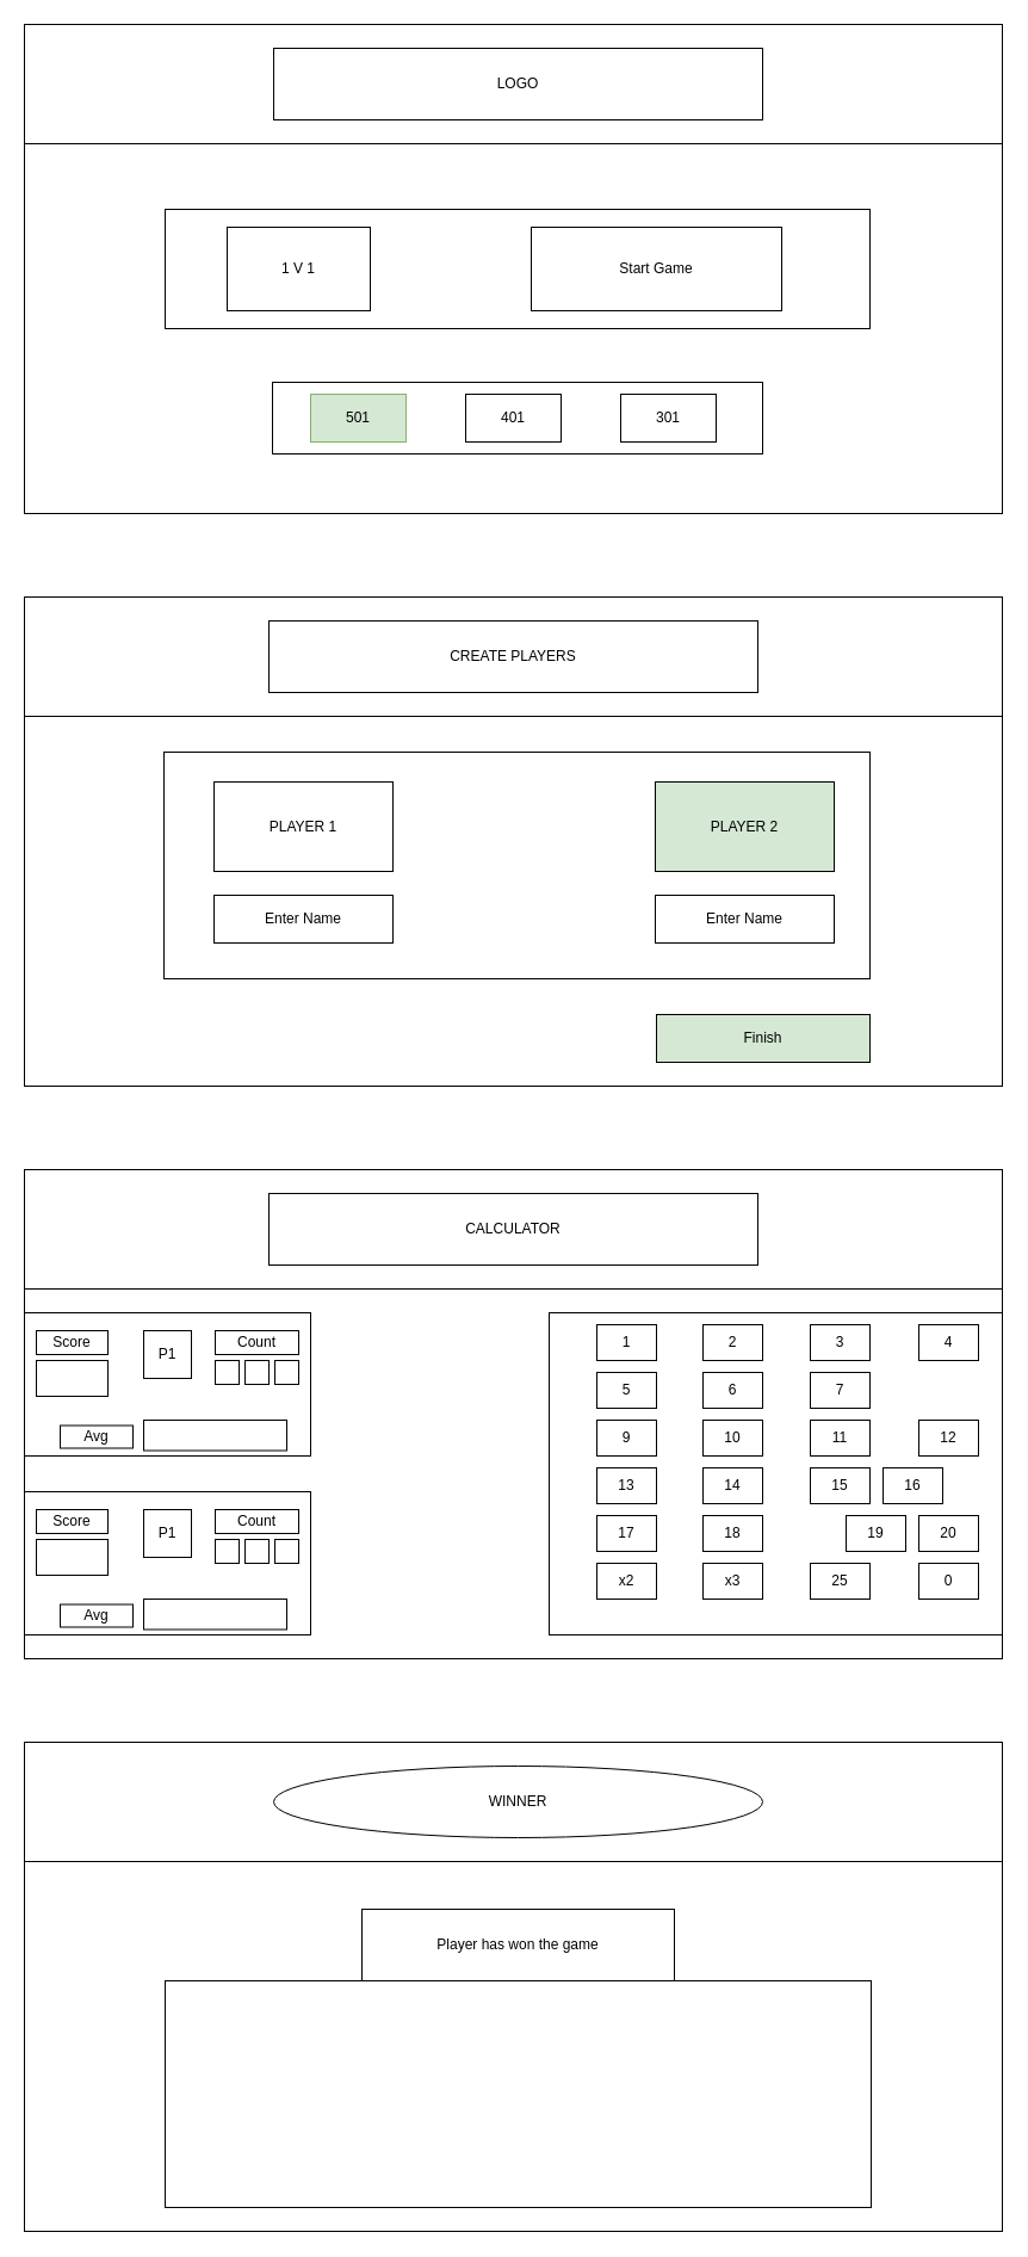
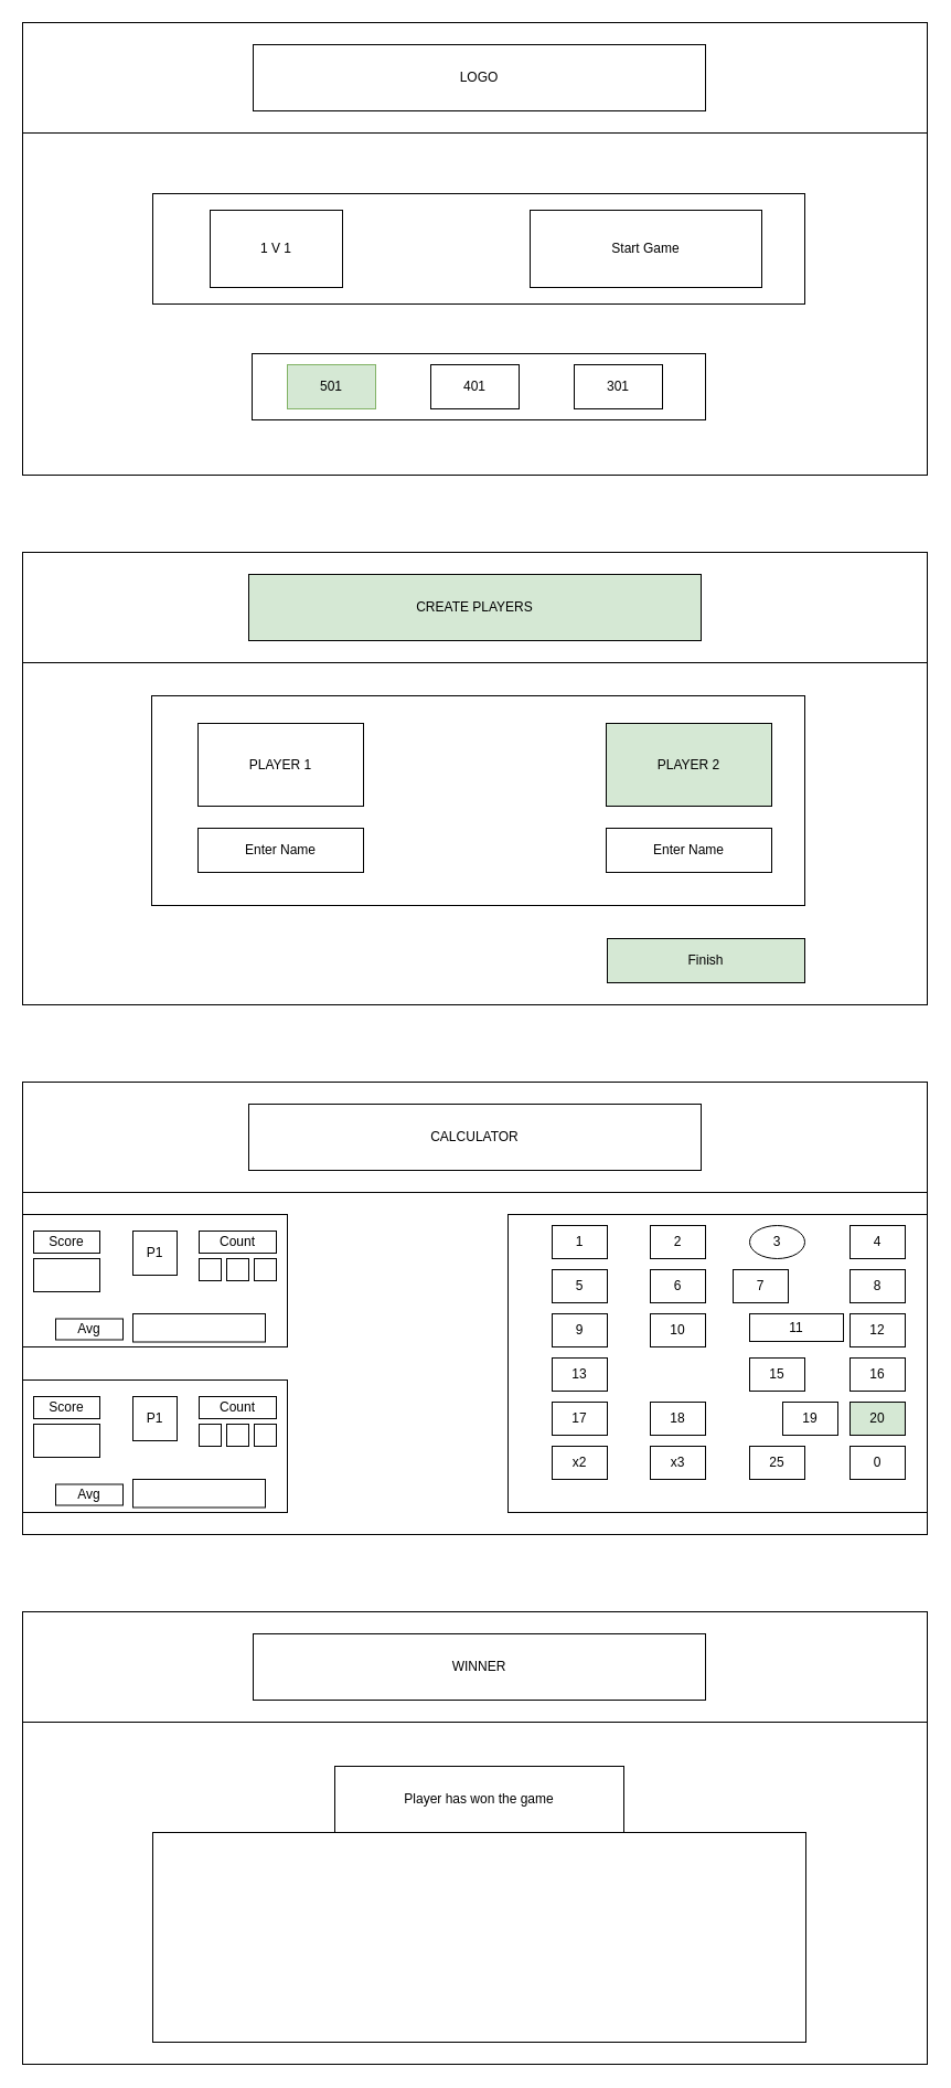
  <mxCell id="0" />
  <mxCell id="1" parent="0" />
  <mxCell id="2" value="" style="rounded=0;whiteSpace=wrap;html=1;" vertex="1" parent="1"><mxGeometry width="820" height="410" as="geometry" x="20" y="20" /></mxCell>
  <mxCell id="3" value="" style="rounded=0;whiteSpace=wrap;html=1;" vertex="1" parent="1"><mxGeometry y="500" width="820" height="410" as="geometry" x="20" /></mxCell>
  <mxCell id="4" value="" style="rounded=0;whiteSpace=wrap;html=1;" vertex="1" parent="1"><mxGeometry y="980" width="820" height="410" as="geometry" x="20" /></mxCell>
  <mxCell id="5" value="" style="rounded=0;whiteSpace=wrap;html=1;" vertex="1" parent="1"><mxGeometry y="1460" width="820" height="410" as="geometry" x="20" /></mxCell>
  <mxCell id="6" value="" style="rounded=0;whiteSpace=wrap;html=1;" vertex="1" parent="1"><mxGeometry width="820" height="100" as="geometry" x="20" y="20" /></mxCell>
  <mxCell id="7" value="" style="rounded=0;whiteSpace=wrap;html=1;" vertex="1" parent="1"><mxGeometry y="500" width="820" height="100" as="geometry" x="20" /></mxCell>
  <mxCell id="8" value="" style="rounded=0;whiteSpace=wrap;html=1;" vertex="1" parent="1"><mxGeometry y="980" width="820" height="100" as="geometry" x="20" /></mxCell>
  <mxCell id="9" value="" style="rounded=0;whiteSpace=wrap;html=1;" vertex="1" parent="1"><mxGeometry y="1460" width="820" height="100" as="geometry" x="20" /></mxCell>
  <mxCell id="10" value="LOGO" style="rounded=0;whiteSpace=wrap;html=1;" vertex="1" parent="1"><mxGeometry x="229" y="40" width="410" height="60" as="geometry" /></mxCell>
  <mxCell id="11" value="" style="rounded=0;whiteSpace=wrap;html=1;" vertex="1" parent="1"><mxGeometry x="138" y="175" width="591" height="100" as="geometry" /></mxCell>
  <mxCell id="12" value="" style="rounded=0;whiteSpace=wrap;html=1;" vertex="1" parent="1"><mxGeometry x="228" y="320" width="411" height="60" as="geometry" /></mxCell>
  <mxCell id="13" value="501" style="rounded=0;whiteSpace=wrap;html=1;fillColor=#d5e8d4;strokeColor=#82b366;" vertex="1" parent="1"><mxGeometry x="260" y="330" width="80" height="40" as="geometry" /></mxCell>
  <mxCell id="14" value="401" style="rounded=0;whiteSpace=wrap;html=1;" vertex="1" parent="1"><mxGeometry x="390" y="330" width="80" height="40" as="geometry" /></mxCell>
  <mxCell id="15" value="301" style="rounded=0;whiteSpace=wrap;html=1;" vertex="1" parent="1"><mxGeometry x="520" y="330" width="80" height="40" as="geometry" /></mxCell>
  <mxCell id="16" value="1 V 1" style="rounded=0;whiteSpace=wrap;html=1;" vertex="1" parent="1"><mxGeometry x="190" y="190" width="120" height="70" as="geometry" /></mxCell>
- <mxCell id="17" value="Start Game" style="rounded=0;whiteSpace=wrap;html=1;" vertex="1" parent="1"><mxGeometry x="445" y="190" width="210" height="70" as="geometry" /></mxCell>
- <mxCell id="18" value="CREATE PLAYERS" style="rounded=0;whiteSpace=wrap;html=1;" vertex="1" parent="1"><mxGeometry x="225" y="520" width="410" height="60" as="geometry" /></mxCell>
+ <mxCell id="17" value="Start Game" style="rounded=0;whiteSpace=wrap;html=1;" vertex="1" parent="1"><mxGeometry x="480" y="190" width="210" height="70" as="geometry" /></mxCell>
+ <mxCell id="18" value="CREATE PLAYERS" style="rounded=0;whiteSpace=wrap;html=1;fillColor=#d5e8d4;" vertex="1" parent="1"><mxGeometry x="225" y="520" width="410" height="60" as="geometry" /></mxCell>
  <mxCell id="19" value="" style="rounded=0;whiteSpace=wrap;html=1;" vertex="1" parent="1"><mxGeometry x="137" y="630" width="592" height="190" as="geometry" /></mxCell>
  <mxCell id="20" value="PLAYER 1" style="rounded=0;whiteSpace=wrap;html=1;" vertex="1" parent="1"><mxGeometry x="179" y="655" width="150" height="75" as="geometry" /></mxCell>
  <mxCell id="21" value="PLAYER 2" style="rounded=0;whiteSpace=wrap;html=1;fillColor=#d5e8d4;" vertex="1" parent="1"><mxGeometry x="549" y="655" width="150" height="75" as="geometry" /></mxCell>
  <mxCell id="22" value="Enter Name" style="rounded=0;whiteSpace=wrap;html=1;" vertex="1" parent="1"><mxGeometry x="179" y="750" width="150" height="40" as="geometry" /></mxCell>
  <mxCell id="23" value="Enter Name" style="rounded=0;whiteSpace=wrap;html=1;" vertex="1" parent="1"><mxGeometry x="549" y="750" width="150" height="40" as="geometry" /></mxCell>
  <mxCell id="24" value="Finish" style="rounded=0;whiteSpace=wrap;html=1;fillColor=#d5e8d4;" vertex="1" parent="1"><mxGeometry x="550" y="850" width="179" height="40" as="geometry" /></mxCell>
  <mxCell id="25" value="CALCULATOR" style="rounded=0;whiteSpace=wrap;html=1;" vertex="1" parent="1"><mxGeometry x="225" y="1000" width="410" height="60" as="geometry" /></mxCell>
  <mxCell id="26" value="" style="rounded=0;whiteSpace=wrap;html=1;" vertex="1" parent="1"><mxGeometry y="1100" width="240" height="120" as="geometry" x="20" /></mxCell>
  <mxCell id="27" value="" style="rounded=0;whiteSpace=wrap;html=1;" vertex="1" parent="1"><mxGeometry x="460" y="1100" width="380" height="270" as="geometry" /></mxCell>
  <mxCell id="28" value="1" style="rounded=0;whiteSpace=wrap;html=1;" vertex="1" parent="1"><mxGeometry x="500" y="1110" width="50" height="30" as="geometry" /></mxCell>
  <mxCell id="29" value="2" style="rounded=0;whiteSpace=wrap;html=1;" vertex="1" parent="1"><mxGeometry x="589" y="1110" width="50" height="30" as="geometry" /></mxCell>
- <mxCell id="30" value="3" style="rounded=0;whiteSpace=wrap;html=1;" vertex="1" parent="1"><mxGeometry x="679" y="1110" width="50" height="30" as="geometry" /></mxCell>
+ <mxCell id="30" value="3" style="ellipse;whiteSpace=wrap;html=1;" vertex="1" parent="1"><mxGeometry x="679" y="1110" width="50" height="30" as="geometry" /></mxCell>
  <mxCell id="31" value="4" style="rounded=0;whiteSpace=wrap;html=1;" vertex="1" parent="1"><mxGeometry x="770" y="1110" width="50" height="30" as="geometry" /></mxCell>
  <mxCell id="32" value="5" style="rounded=0;whiteSpace=wrap;html=1;" vertex="1" parent="1"><mxGeometry x="500" y="1150" width="50" height="30" as="geometry" /></mxCell>
  <mxCell id="33" value="6" style="rounded=0;whiteSpace=wrap;html=1;" vertex="1" parent="1"><mxGeometry x="589" y="1150" width="50" height="30" as="geometry" /></mxCell>
- <mxCell id="34" value="7" style="rounded=0;whiteSpace=wrap;html=1;" vertex="1" parent="1"><mxGeometry x="679" y="1150" width="50" height="30" as="geometry" /></mxCell>
+ <mxCell id="34" value="7" style="rounded=0;whiteSpace=wrap;html=1;" vertex="1" parent="1"><mxGeometry x="664" y="1150" width="50" height="30" as="geometry" /></mxCell>
+ <mxCell id="35" value="8" style="rounded=0;whiteSpace=wrap;html=1;" vertex="1" parent="1"><mxGeometry x="770" y="1150" width="50" height="30" as="geometry" /></mxCell>
  <mxCell id="36" value="9" style="rounded=0;whiteSpace=wrap;html=1;" vertex="1" parent="1"><mxGeometry x="500" y="1190" width="50" height="30" as="geometry" /></mxCell>
  <mxCell id="37" value="10" style="rounded=0;whiteSpace=wrap;html=1;" vertex="1" parent="1"><mxGeometry x="589" y="1190" width="50" height="30" as="geometry" /></mxCell>
- <mxCell id="38" value="11" style="rounded=0;whiteSpace=wrap;html=1;" vertex="1" parent="1"><mxGeometry x="679" y="1190" width="50" height="30" as="geometry" /></mxCell>
+ <mxCell id="38" value="11" style="rounded=0;whiteSpace=wrap;html=1;" vertex="1" parent="1"><mxGeometry x="679" y="1190" width="85" height="25" as="geometry" /></mxCell>
  <mxCell id="39" value="12" style="rounded=0;whiteSpace=wrap;html=1;" vertex="1" parent="1"><mxGeometry x="770" y="1190" width="50" height="30" as="geometry" /></mxCell>
  <mxCell id="40" value="13" style="rounded=0;whiteSpace=wrap;html=1;" vertex="1" parent="1"><mxGeometry x="500" y="1230" width="50" height="30" as="geometry" /></mxCell>
  <mxCell id="41" value="17" style="rounded=0;whiteSpace=wrap;html=1;" vertex="1" parent="1"><mxGeometry x="500" y="1270" width="50" height="30" as="geometry" /></mxCell>
  <mxCell id="42" value="x2" style="rounded=0;whiteSpace=wrap;html=1;" vertex="1" parent="1"><mxGeometry x="500" y="1310" width="50" height="30" as="geometry" /></mxCell>
- <mxCell id="43" value="14" style="rounded=0;whiteSpace=wrap;html=1;" vertex="1" parent="1"><mxGeometry x="589" y="1230" width="50" height="30" as="geometry" /></mxCell>
  <mxCell id="44" value="18" style="rounded=0;whiteSpace=wrap;html=1;" vertex="1" parent="1"><mxGeometry x="589" y="1270" width="50" height="30" as="geometry" /></mxCell>
  <mxCell id="45" value="x3" style="rounded=0;whiteSpace=wrap;html=1;" vertex="1" parent="1"><mxGeometry x="589" y="1310" width="50" height="30" as="geometry" /></mxCell>
  <mxCell id="46" value="15" style="rounded=0;whiteSpace=wrap;html=1;" vertex="1" parent="1"><mxGeometry x="679" y="1230" width="50" height="30" as="geometry" /></mxCell>
  <mxCell id="47" value="19" style="rounded=0;whiteSpace=wrap;html=1;" vertex="1" parent="1"><mxGeometry x="709" y="1270" width="50" height="30" as="geometry" /></mxCell>
  <mxCell id="48" value="25" style="rounded=0;whiteSpace=wrap;html=1;" vertex="1" parent="1"><mxGeometry x="679" y="1310" width="50" height="30" as="geometry" /></mxCell>
- <mxCell id="49" value="16" style="rounded=0;whiteSpace=wrap;html=1;" vertex="1" parent="1"><mxGeometry x="740" y="1230" width="50" height="30" as="geometry" /></mxCell>
- <mxCell id="50" value="20" style="rounded=0;whiteSpace=wrap;html=1;" vertex="1" parent="1"><mxGeometry x="770" y="1270" width="50" height="30" as="geometry" /></mxCell>
+ <mxCell id="49" value="16" style="rounded=0;whiteSpace=wrap;html=1;" vertex="1" parent="1"><mxGeometry x="770" y="1230" width="50" height="30" as="geometry" /></mxCell>
+ <mxCell id="50" value="20" style="rounded=0;whiteSpace=wrap;html=1;fillColor=#d5e8d4;" vertex="1" parent="1"><mxGeometry x="770" y="1270" width="50" height="30" as="geometry" /></mxCell>
  <mxCell id="51" value="0" style="rounded=0;whiteSpace=wrap;html=1;" vertex="1" parent="1"><mxGeometry x="770" y="1310" width="50" height="30" as="geometry" /></mxCell>
  <mxCell id="52" value="" style="rounded=0;whiteSpace=wrap;html=1;" vertex="1" parent="1"><mxGeometry x="230" y="1140" width="20" height="20" as="geometry" /></mxCell>
  <mxCell id="53" value="" style="rounded=0;whiteSpace=wrap;html=1;" vertex="1" parent="1"><mxGeometry x="205" y="1140" width="20" height="20" as="geometry" /></mxCell>
  <mxCell id="54" value="" style="rounded=0;whiteSpace=wrap;html=1;" vertex="1" parent="1"><mxGeometry x="180" y="1140" width="20" height="20" as="geometry" /></mxCell>
  <mxCell id="55" value="Count" style="rounded=0;whiteSpace=wrap;html=1;" vertex="1" parent="1"><mxGeometry x="180" y="1115" width="70" height="20" as="geometry" /></mxCell>
  <mxCell id="56" value="Score" style="rounded=0;whiteSpace=wrap;html=1;" vertex="1" parent="1"><mxGeometry x="30" y="1115" width="60" height="20" as="geometry" /></mxCell>
  <mxCell id="57" value="" style="rounded=0;whiteSpace=wrap;html=1;" vertex="1" parent="1"><mxGeometry x="30" y="1140" width="60" height="30" as="geometry" /></mxCell>
  <mxCell id="58" value="Avg" style="rounded=0;whiteSpace=wrap;html=1;" vertex="1" parent="1"><mxGeometry x="50" y="1194.5" width="61" height="19" as="geometry" /></mxCell>
  <mxCell id="59" value="" style="rounded=0;whiteSpace=wrap;html=1;" vertex="1" parent="1"><mxGeometry x="120" y="1190" width="120" height="25.5" as="geometry" /></mxCell>
  <mxCell id="60" value="P1" style="rounded=0;whiteSpace=wrap;html=1;" vertex="1" parent="1"><mxGeometry x="120" y="1115" width="40" height="40" as="geometry" /></mxCell>
  <mxCell id="61" value="" style="rounded=0;whiteSpace=wrap;html=1;" vertex="1" parent="1"><mxGeometry y="1250" width="240" height="120" as="geometry" x="20" /></mxCell>
  <mxCell id="62" value="" style="rounded=0;whiteSpace=wrap;html=1;" vertex="1" parent="1"><mxGeometry x="230" y="1290" width="20" height="20" as="geometry" /></mxCell>
  <mxCell id="63" value="" style="rounded=0;whiteSpace=wrap;html=1;" vertex="1" parent="1"><mxGeometry x="205" y="1290" width="20" height="20" as="geometry" /></mxCell>
  <mxCell id="64" value="" style="rounded=0;whiteSpace=wrap;html=1;" vertex="1" parent="1"><mxGeometry x="180" y="1290" width="20" height="20" as="geometry" /></mxCell>
  <mxCell id="65" value="Count" style="rounded=0;whiteSpace=wrap;html=1;" vertex="1" parent="1"><mxGeometry x="180" y="1265" width="70" height="20" as="geometry" /></mxCell>
  <mxCell id="66" value="Score" style="rounded=0;whiteSpace=wrap;html=1;" vertex="1" parent="1"><mxGeometry x="30" y="1265" width="60" height="20" as="geometry" /></mxCell>
  <mxCell id="67" value="" style="rounded=0;whiteSpace=wrap;html=1;" vertex="1" parent="1"><mxGeometry x="30" y="1290" width="60" height="30" as="geometry" /></mxCell>
  <mxCell id="68" value="Avg" style="rounded=0;whiteSpace=wrap;html=1;" vertex="1" parent="1"><mxGeometry x="50" y="1344.5" width="61" height="19" as="geometry" /></mxCell>
  <mxCell id="69" value="" style="rounded=0;whiteSpace=wrap;html=1;" vertex="1" parent="1"><mxGeometry x="120" y="1340" width="120" height="25.5" as="geometry" /></mxCell>
  <mxCell id="70" value="P1" style="rounded=0;whiteSpace=wrap;html=1;" vertex="1" parent="1"><mxGeometry x="120" y="1265" width="40" height="40" as="geometry" /></mxCell>
- <mxCell id="71" value="WINNER" style="ellipse;whiteSpace=wrap;html=1;" vertex="1" parent="1"><mxGeometry x="229" y="1480" width="410" height="60" as="geometry" /></mxCell>
+ <mxCell id="71" value="WINNER" style="rounded=0;whiteSpace=wrap;html=1;" vertex="1" parent="1"><mxGeometry x="229" y="1480" width="410" height="60" as="geometry" /></mxCell>
  <mxCell id="72" value="" style="rounded=0;whiteSpace=wrap;html=1;" vertex="1" parent="1"><mxGeometry x="138" y="1660" width="592" height="190" as="geometry" /></mxCell>
  <mxCell id="73" value="Player has won the game" style="rounded=0;whiteSpace=wrap;html=1;" vertex="1" parent="1"><mxGeometry x="303" y="1600" width="262" height="60" as="geometry" /></mxCell>
